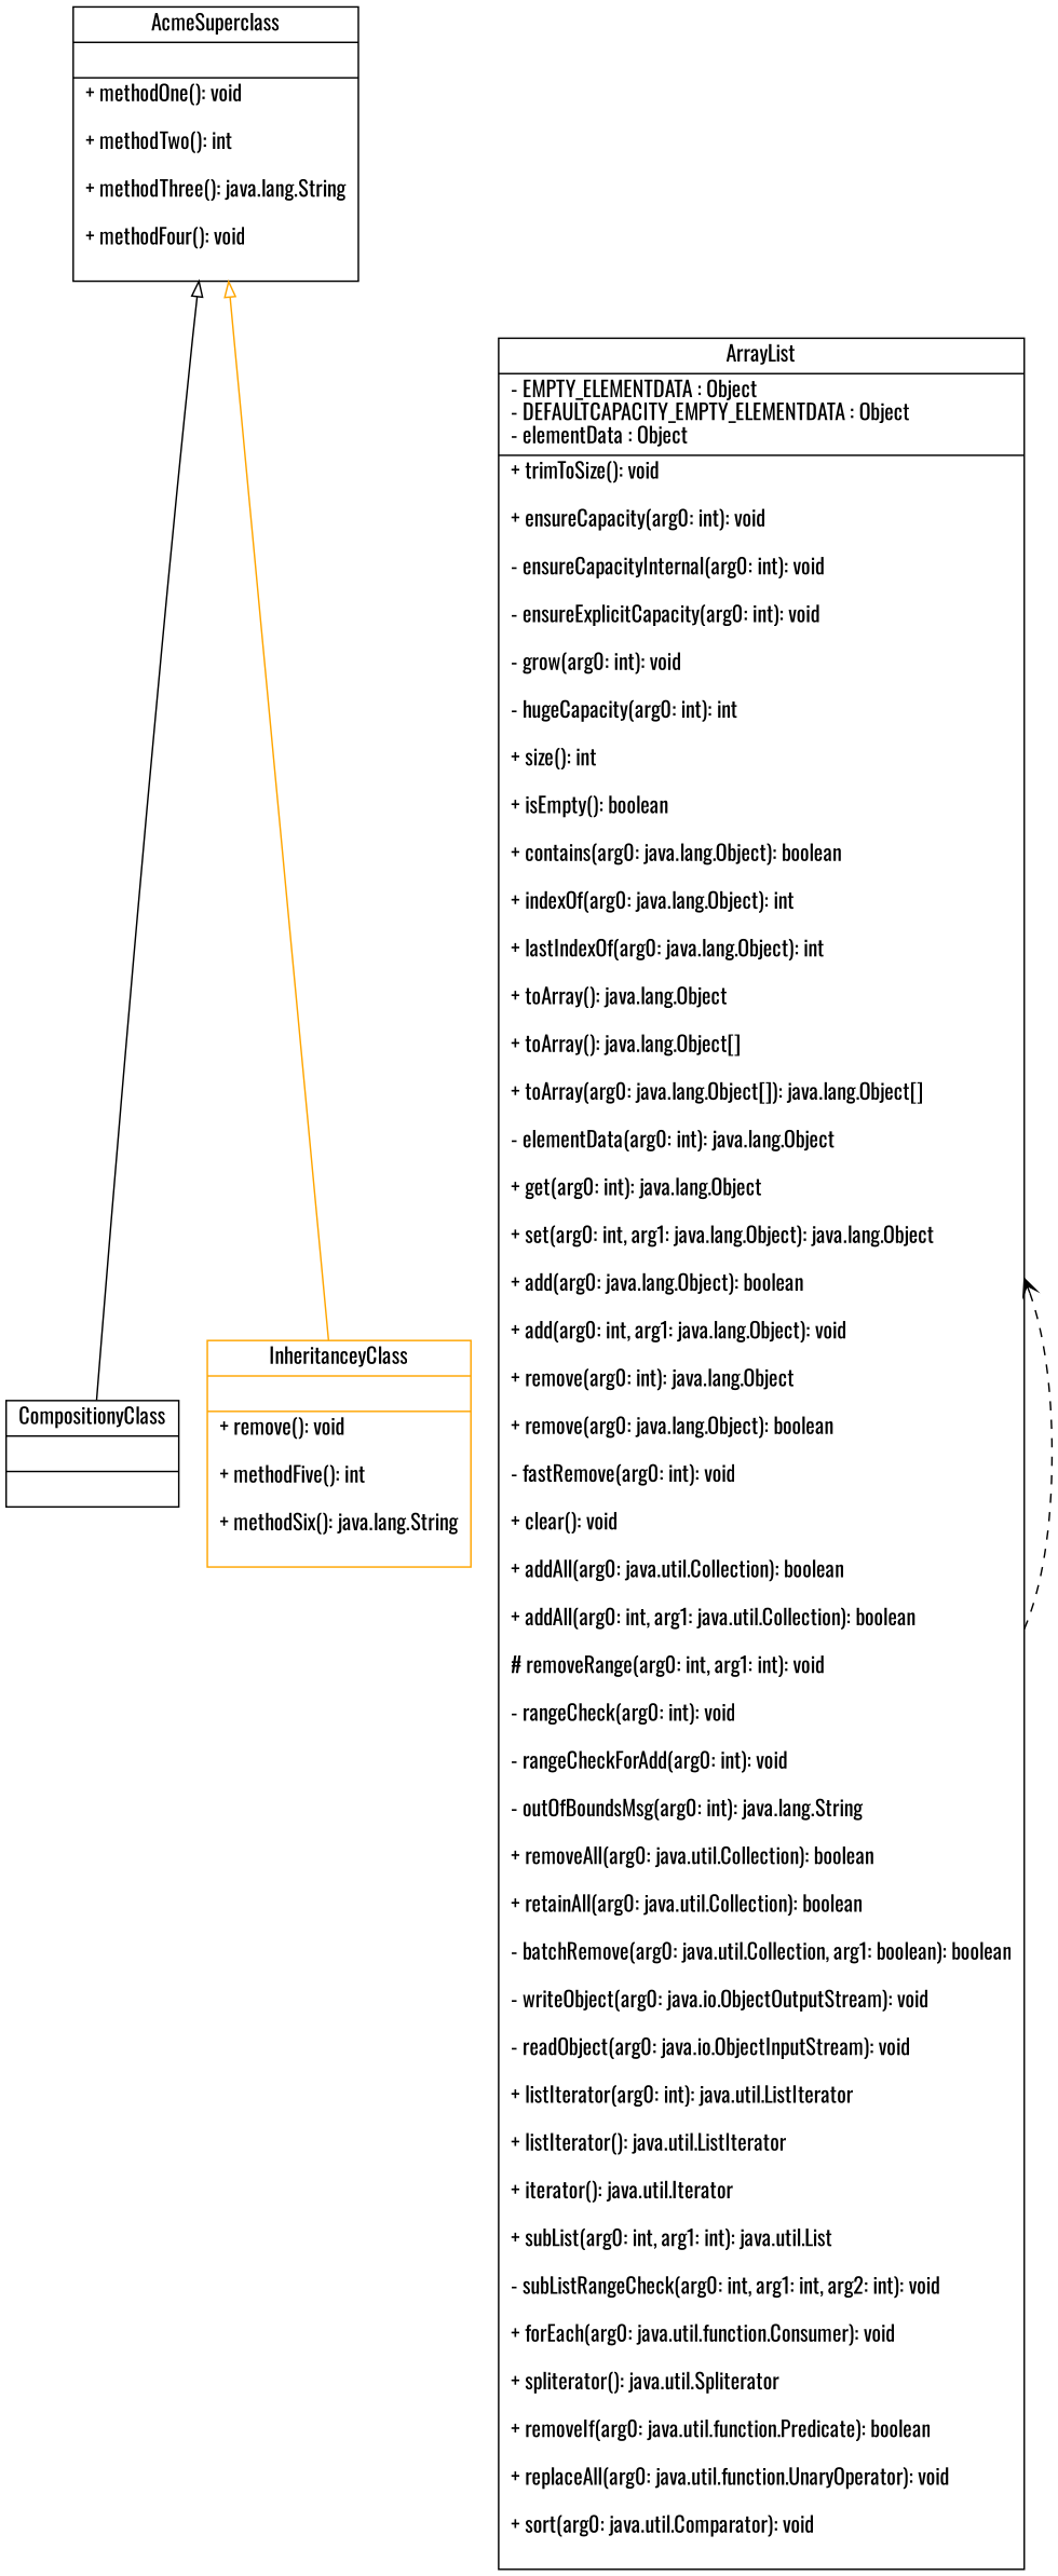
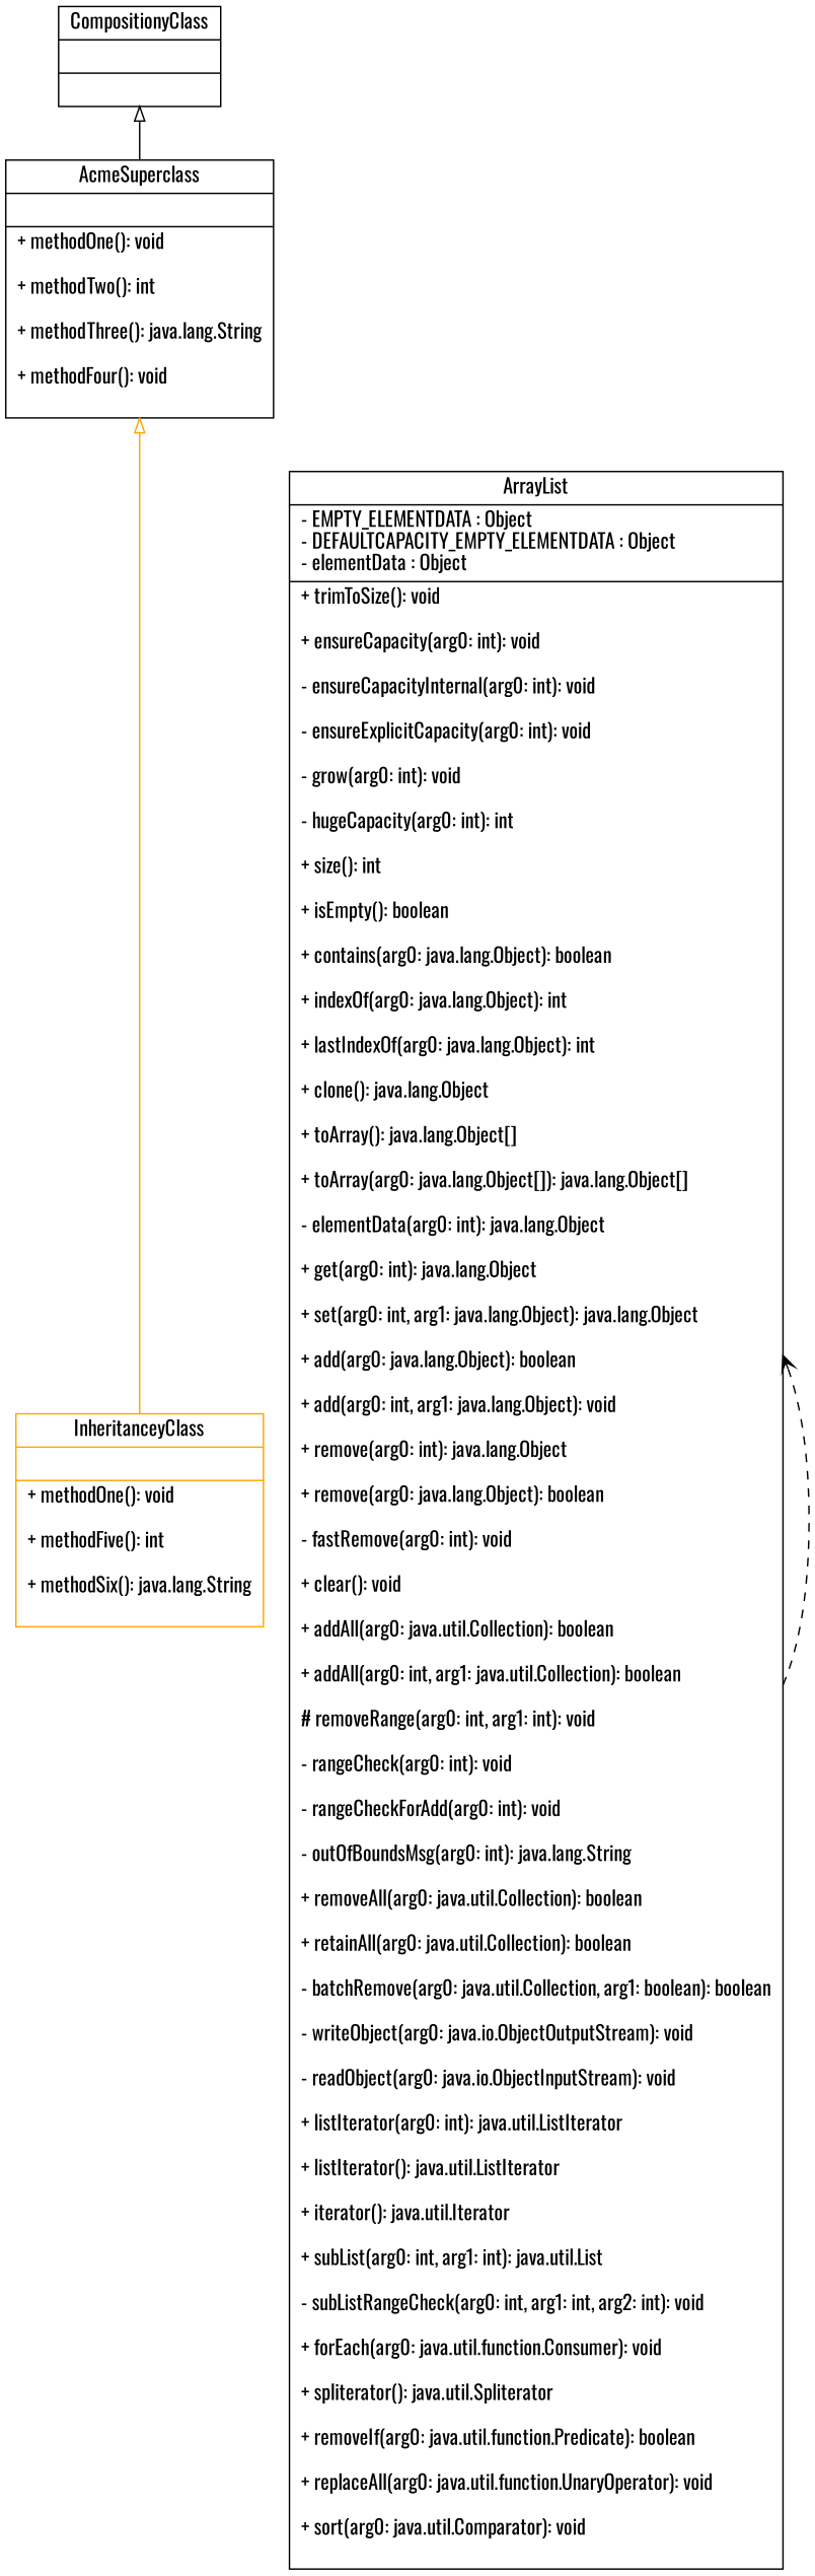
  digraph {
    fontname=Oswald
    rankdir=BT
    node [color=null fontname=Oswald shape=record]
    edge [arrowhead=onormal fontname=Oswald style=solid]
    n1 [label="{AcmeSuperclass | |+ methodOne(): void\l\n+ methodTwo(): int\l\n+ methodThree(): java.lang.String\l\n+ methodFour(): void\l\n}"]
    n2 [label="{CompositionyClass | |}"]
-   n3 [color=orange label="{InheritanceyClass | |+ remove(): void\l\n+ methodFive(): int\l\n+ methodSix(): java.lang.String\l\n}"]
-   n4 [label="{ArrayList | - EMPTY_ELEMENTDATA : Object\l- DEFAULTCAPACITY_EMPTY_ELEMENTDATA : Object\l- elementData : Object\l|+ trimToSize(): void\l\n+ ensureCapacity(arg0: int): void\l\n- ensureCapacityInternal(arg0: int): void\l\n- ensureExplicitCapacity(arg0: int): void\l\n- grow(arg0: int): void\l\n- hugeCapacity(arg0: int): int\l\n+ size(): int\l\n+ isEmpty(): boolean\l\n+ contains(arg0: java.lang.Object): boolean\l\n+ indexOf(arg0: java.lang.Object): int\l\n+ lastIndexOf(arg0: java.lang.Object): int\l\n+ toArray(): java.lang.Object\l\n+ toArray(): java.lang.Object[]\l\n+ toArray(arg0: java.lang.Object[]): java.lang.Object[]\l\n- elementData(arg0: int): java.lang.Object\l\n+ get(arg0: int): java.lang.Object\l\n+ set(arg0: int, arg1: java.lang.Object): java.lang.Object\l\n+ add(arg0: java.lang.Object): boolean\l\n+ add(arg0: int, arg1: java.lang.Object): void\l\n+ remove(arg0: int): java.lang.Object\l\n+ remove(arg0: java.lang.Object): boolean\l\n- fastRemove(arg0: int): void\l\n+ clear(): void\l\n+ addAll(arg0: java.util.Collection): boolean\l\n+ addAll(arg0: int, arg1: java.util.Collection): boolean\l\n# removeRange(arg0: int, arg1: int): void\l\n- rangeCheck(arg0: int): void\l\n- rangeCheckForAdd(arg0: int): void\l\n- outOfBoundsMsg(arg0: int): java.lang.String\l\n+ removeAll(arg0: java.util.Collection): boolean\l\n+ retainAll(arg0: java.util.Collection): boolean\l\n- batchRemove(arg0: java.util.Collection, arg1: boolean): boolean\l\n- writeObject(arg0: java.io.ObjectOutputStream): void\l\n- readObject(arg0: java.io.ObjectInputStream): void\l\n+ listIterator(arg0: int): java.util.ListIterator\l\n+ listIterator(): java.util.ListIterator\l\n+ iterator(): java.util.Iterator\l\n+ subList(arg0: int, arg1: int): java.util.List\l\n- subListRangeCheck(arg0: int, arg1: int, arg2: int): void\l\n+ forEach(arg0: java.util.function.Consumer): void\l\n+ spliterator(): java.util.Spliterator\l\n+ removeIf(arg0: java.util.function.Predicate): boolean\l\n+ replaceAll(arg0: java.util.function.UnaryOperator): void\l\n+ sort(arg0: java.util.Comparator): void\l\n}"]
-   n2 -> n1
+   n3 [color=orange label="{InheritanceyClass | |+ methodOne(): void\l\n+ methodFive(): int\l\n+ methodSix(): java.lang.String\l\n}"]
+   n4 [label="{ArrayList | - EMPTY_ELEMENTDATA : Object\l- DEFAULTCAPACITY_EMPTY_ELEMENTDATA : Object\l- elementData : Object\l|+ trimToSize(): void\l\n+ ensureCapacity(arg0: int): void\l\n- ensureCapacityInternal(arg0: int): void\l\n- ensureExplicitCapacity(arg0: int): void\l\n- grow(arg0: int): void\l\n- hugeCapacity(arg0: int): int\l\n+ size(): int\l\n+ isEmpty(): boolean\l\n+ contains(arg0: java.lang.Object): boolean\l\n+ indexOf(arg0: java.lang.Object): int\l\n+ lastIndexOf(arg0: java.lang.Object): int\l\n+ clone(): java.lang.Object\l\n+ toArray(): java.lang.Object[]\l\n+ toArray(arg0: java.lang.Object[]): java.lang.Object[]\l\n- elementData(arg0: int): java.lang.Object\l\n+ get(arg0: int): java.lang.Object\l\n+ set(arg0: int, arg1: java.lang.Object): java.lang.Object\l\n+ add(arg0: java.lang.Object): boolean\l\n+ add(arg0: int, arg1: java.lang.Object): void\l\n+ remove(arg0: int): java.lang.Object\l\n+ remove(arg0: java.lang.Object): boolean\l\n- fastRemove(arg0: int): void\l\n+ clear(): void\l\n+ addAll(arg0: java.util.Collection): boolean\l\n+ addAll(arg0: int, arg1: java.util.Collection): boolean\l\n# removeRange(arg0: int, arg1: int): void\l\n- rangeCheck(arg0: int): void\l\n- rangeCheckForAdd(arg0: int): void\l\n- outOfBoundsMsg(arg0: int): java.lang.String\l\n+ removeAll(arg0: java.util.Collection): boolean\l\n+ retainAll(arg0: java.util.Collection): boolean\l\n- batchRemove(arg0: java.util.Collection, arg1: boolean): boolean\l\n- writeObject(arg0: java.io.ObjectOutputStream): void\l\n- readObject(arg0: java.io.ObjectInputStream): void\l\n+ listIterator(arg0: int): java.util.ListIterator\l\n+ listIterator(): java.util.ListIterator\l\n+ iterator(): java.util.Iterator\l\n+ subList(arg0: int, arg1: int): java.util.List\l\n- subListRangeCheck(arg0: int, arg1: int, arg2: int): void\l\n+ forEach(arg0: java.util.function.Consumer): void\l\n+ spliterator(): java.util.Spliterator\l\n+ removeIf(arg0: java.util.function.Predicate): boolean\l\n+ replaceAll(arg0: java.util.function.UnaryOperator): void\l\n+ sort(arg0: java.util.Comparator): void\l\n}"]
+   n1 -> n2
    n3 -> n1 [color=orange]
    n4 -> n4 [arrowhead=vee style=dashed]
  }
